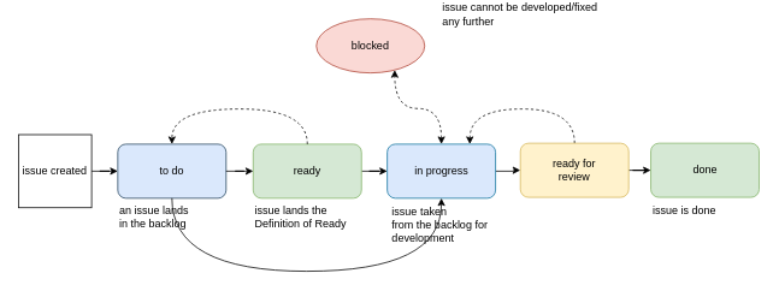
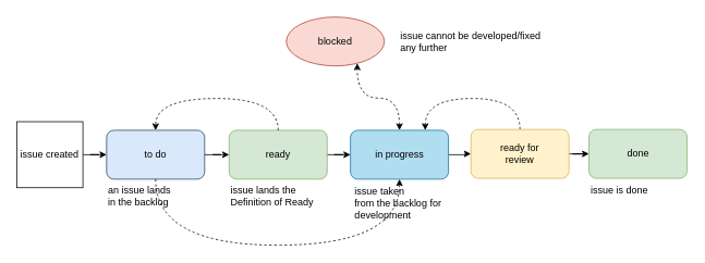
  <mxCell id="0" />
  <mxCell id="1" parent="0" />
  <mxCell id="2" value="" style="edgeStyle=orthogonalEdgeStyle;rounded=0;orthogonalLoop=1;jettySize=auto;html=1;entryX=0;entryY=0.5;entryDx=0;entryDy=0;" parent="1" source="15" target="7" edge="1"><mxGeometry relative="1" as="geometry"><mxPoint x="573" y="189" as="targetPoint" /></mxGeometry></mxCell>
  <mxCell id="3" value="" style="edgeStyle=orthogonalEdgeStyle;orthogonalLoop=1;jettySize=auto;html=1;curved=1;entryX=0.75;entryY=1;entryDx=0;entryDy=0;dashed=1;startArrow=classic;startFill=1;exitX=0.5;exitY=0;exitDx=0;exitDy=0;" parent="1" source="15" target="9" edge="1"><mxGeometry relative="1" as="geometry" /></mxCell>
  <mxCell id="4" value="done" style="rounded=1;whiteSpace=wrap;html=1;fillColor=#d5e8d4;strokeColor=#82b366;" parent="1" vertex="1"><mxGeometry x="720.5" y="158" width="120" height="60" as="geometry" /></mxCell>
  <mxCell id="5" value="" style="edgeStyle=orthogonalEdgeStyle;rounded=0;orthogonalLoop=1;jettySize=auto;html=1;" parent="1" source="7" target="4" edge="1"><mxGeometry relative="1" as="geometry" /></mxCell>
  <mxCell id="6" style="edgeStyle=orthogonalEdgeStyle;curved=1;orthogonalLoop=1;jettySize=auto;html=1;exitX=0.5;exitY=0;exitDx=0;exitDy=0;dashed=1;" parent="1" source="7" target="15" edge="1"><mxGeometry relative="1" as="geometry"><Array as="points"><mxPoint x="636" y="120" /><mxPoint x="520" y="120" /></Array></mxGeometry></mxCell>
  <mxCell id="7" value="ready for &lt;br&gt;review" style="rounded=1;whiteSpace=wrap;html=1;fillColor=#fff2cc;strokeColor=#d6b656;" parent="1" vertex="1"><mxGeometry x="576" y="158" width="120" height="60" as="geometry" /></mxCell>
  <mxCell id="8" value="issue is done" style="text;html=1;strokeColor=none;fillColor=none;align=left;verticalAlign=middle;whiteSpace=wrap;rounded=0;" parent="1" vertex="1"><mxGeometry x="720.5" y="223" width="120" height="20" as="geometry" /></mxCell>
  <mxCell id="9" value="blocked" style="ellipse;whiteSpace=wrap;html=1;fillColor=#fad9d5;strokeColor=#ae4132;" parent="1" vertex="1"><mxGeometry x="350" y="20" width="120" height="60" as="geometry" /></mxCell>
- <mxCell id="10" value="issue cannot be developed/fixed any further" style="text;html=1;strokeColor=none;fillColor=none;align=left;verticalAlign=middle;whiteSpace=wrap;rounded=0;" parent="1" vertex="1"><mxGeometry x="488" y="5" width="176" height="20" as="geometry" /></mxCell>
+ <mxCell id="10" value="issue cannot be developed/fixed any further" style="text;html=1;strokeColor=none;fillColor=none;align=left;verticalAlign=middle;whiteSpace=wrap;rounded=0;" parent="1" vertex="1"><mxGeometry x="488" y="40" width="176" height="20" as="geometry" /></mxCell>
  <mxCell id="11" value="" style="edgeStyle=orthogonalEdgeStyle;rounded=0;orthogonalLoop=1;jettySize=auto;html=1;" edge="1" parent="1" source="12" target="21"><mxGeometry relative="1" as="geometry" /></mxCell>
  <mxCell id="12" value="issue created" style="whiteSpace=wrap;html=1;aspect=fixed;fillColor=#ffffff;align=center;rounded=0;" parent="1" vertex="1"><mxGeometry x="20" y="148.5" width="81" height="81" as="geometry" /></mxCell>
  <mxCell id="13" value="" style="edgeStyle=orthogonalEdgeStyle;rounded=0;orthogonalLoop=1;jettySize=auto;html=1;startArrow=none;startFill=0;endArrow=classic;endFill=1;exitX=1;exitY=0.5;exitDx=0;exitDy=0;" parent="1" source="18" target="15" edge="1"><mxGeometry relative="1" as="geometry"><mxPoint x="454" y="189" as="sourcePoint" /></mxGeometry></mxCell>
  <mxCell id="14" value="" style="group" parent="1" vertex="1" connectable="0"><mxGeometry x="428.5" y="159" width="125" height="100" as="geometry" /></mxCell>
- <mxCell id="15" value="in progress" style="rounded=1;whiteSpace=wrap;html=1;fillColor=#dae8fc;strokeColor=#10739e;" parent="14" vertex="1"><mxGeometry width="120" height="60" as="geometry" /></mxCell>
+ <mxCell id="15" value="in progress" style="rounded=1;whiteSpace=wrap;html=1;fillColor=#b1ddf0;strokeColor=#10739e;" parent="14" vertex="1"><mxGeometry width="120" height="60" as="geometry" /></mxCell>
  <mxCell id="16" value="issue taken &lt;br&gt;from the backlog for &lt;br&gt;development" style="text;html=1;strokeColor=none;fillColor=none;align=left;verticalAlign=middle;whiteSpace=wrap;rounded=0;" parent="14" vertex="1"><mxGeometry x="3" y="80" width="122" height="20" as="geometry" /></mxCell>
  <mxCell id="17" value="" style="group" parent="1" vertex="1" connectable="0"><mxGeometry x="280" y="159" width="130" height="90.5" as="geometry" /></mxCell>
  <mxCell id="18" value="ready" style="rounded=1;whiteSpace=wrap;html=1;fillColor=#d5e8d4;strokeColor=#82b366;" parent="17" vertex="1"><mxGeometry width="120" height="60" as="geometry" /></mxCell>
  <mxCell id="19" value="issue lands the Definition of Ready" style="text;html=1;strokeColor=none;fillColor=none;align=left;verticalAlign=middle;whiteSpace=wrap;rounded=0;" parent="17" vertex="1"><mxGeometry y="70.5" width="130" height="20" as="geometry" /></mxCell>
  <mxCell id="20" value="" style="group" vertex="1" connectable="0" parent="1"><mxGeometry x="130" y="159" width="130" height="90.5" as="geometry" /></mxCell>
  <mxCell id="21" value="to do" style="rounded=1;whiteSpace=wrap;html=1;fillColor=#dae8fc;strokeColor=#23445d;" vertex="1" parent="20"><mxGeometry width="120" height="60" as="geometry" /></mxCell>
  <mxCell id="22" value="an issue lands &lt;br&gt;in the backlog" style="text;html=1;strokeColor=none;fillColor=none;align=left;verticalAlign=middle;whiteSpace=wrap;rounded=0;" vertex="1" parent="20"><mxGeometry y="70.5" width="130" height="20" as="geometry" /></mxCell>
  <mxCell id="23" value="" style="edgeStyle=orthogonalEdgeStyle;rounded=0;orthogonalLoop=1;jettySize=auto;html=1;" edge="1" parent="1" source="21" target="18"><mxGeometry relative="1" as="geometry" /></mxCell>
  <mxCell id="24" style="edgeStyle=orthogonalEdgeStyle;orthogonalLoop=1;jettySize=auto;html=1;exitX=0.5;exitY=0;exitDx=0;exitDy=0;entryX=0.5;entryY=0;entryDx=0;entryDy=0;curved=1;dashed=1;" edge="1" parent="1" source="18" target="21"><mxGeometry relative="1" as="geometry"><Array as="points"><mxPoint x="340" y="120" /><mxPoint x="190" y="120" /></Array></mxGeometry></mxCell>
- <mxCell id="25" style="edgeStyle=orthogonalEdgeStyle;curved=1;orthogonalLoop=1;jettySize=auto;html=1;exitX=0.5;exitY=1;exitDx=0;exitDy=0;entryX=0.5;entryY=1;entryDx=0;entryDy=0;dashed=0;" edge="1" parent="1" source="21" target="15"><mxGeometry relative="1" as="geometry"><Array as="points"><mxPoint x="190" y="300" /><mxPoint x="489" y="300" /></Array></mxGeometry></mxCell>
+ <mxCell id="25" style="edgeStyle=orthogonalEdgeStyle;curved=1;orthogonalLoop=1;jettySize=auto;html=1;exitX=0.5;exitY=1;exitDx=0;exitDy=0;entryX=0.5;entryY=1;entryDx=0;entryDy=0;dashed=1;" edge="1" parent="1" source="21" target="15"><mxGeometry relative="1" as="geometry"><Array as="points"><mxPoint x="190" y="300" /><mxPoint x="489" y="300" /></Array></mxGeometry></mxCell>
